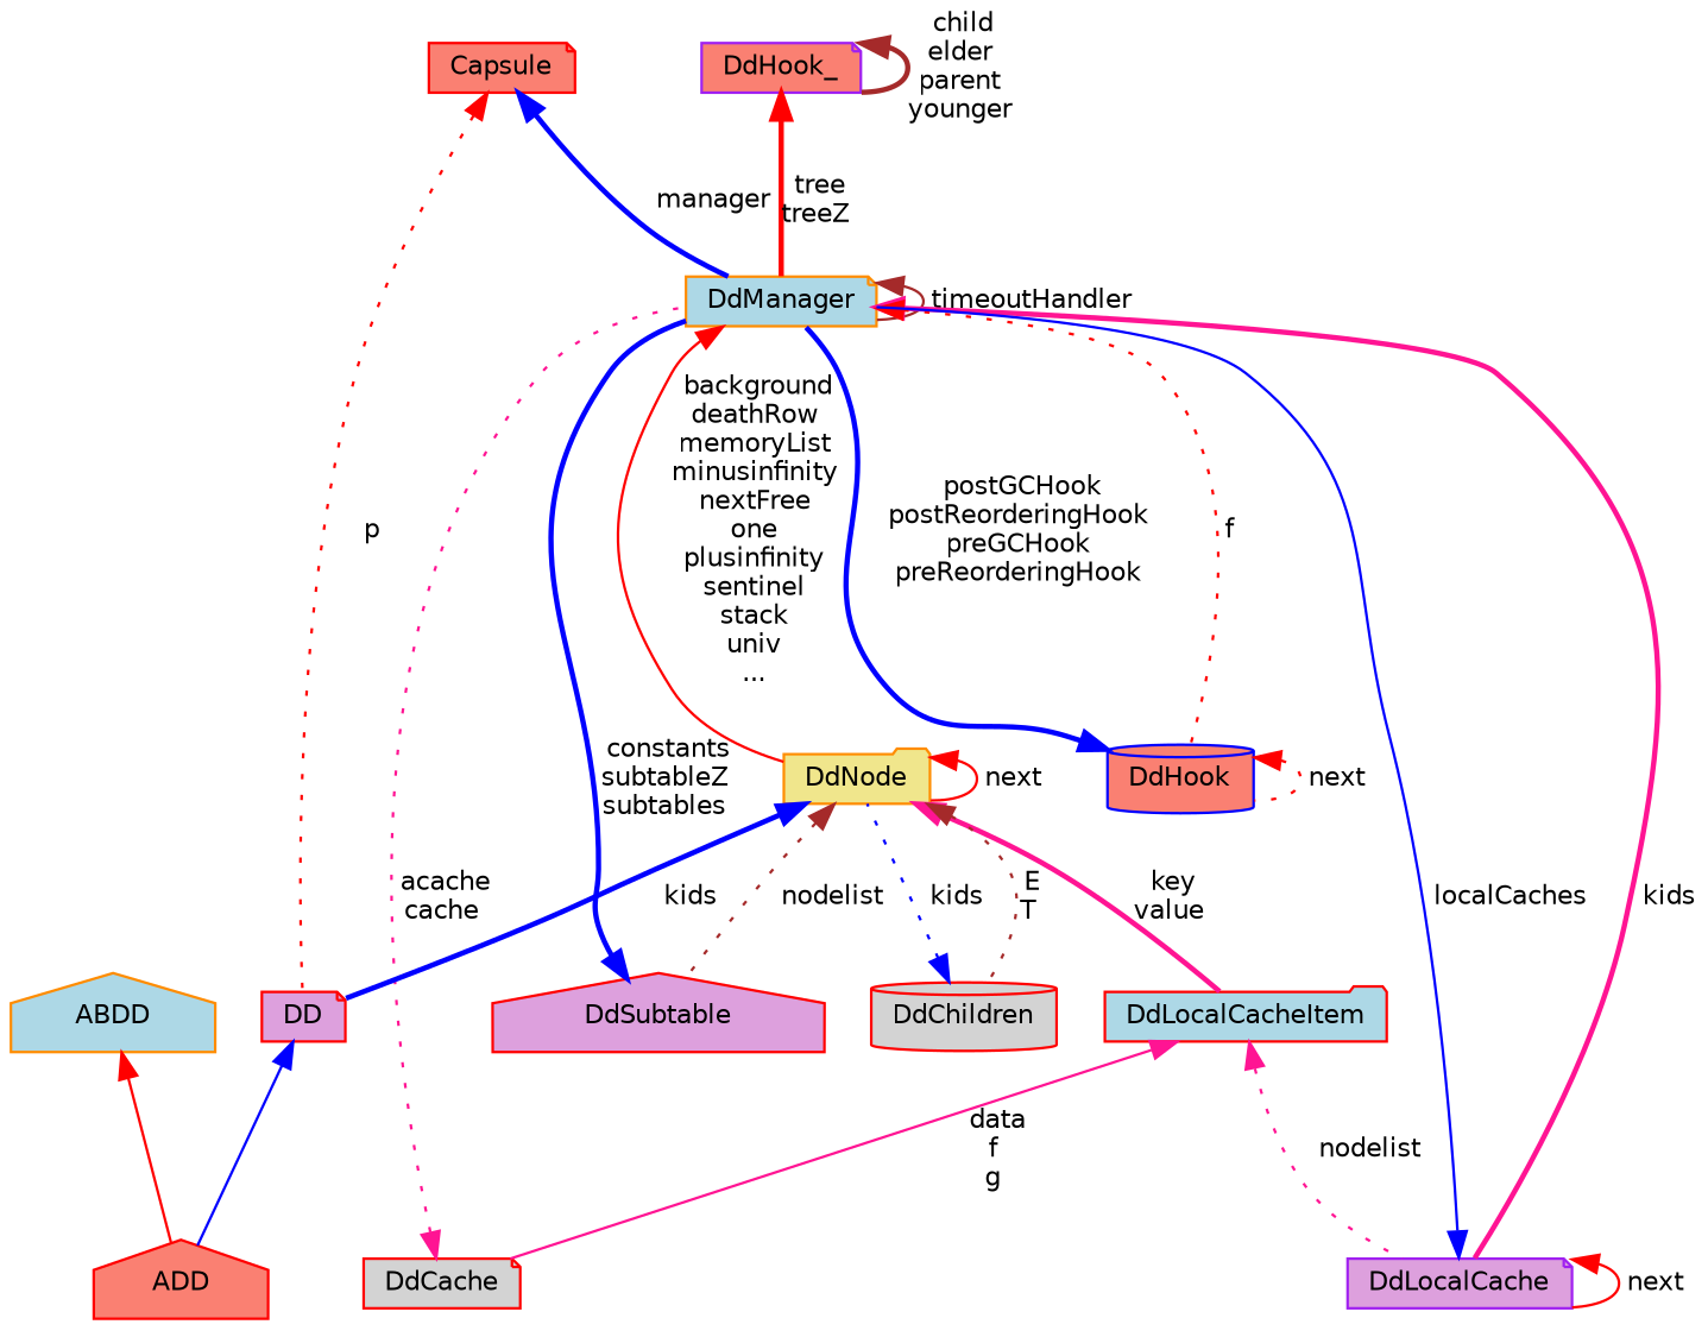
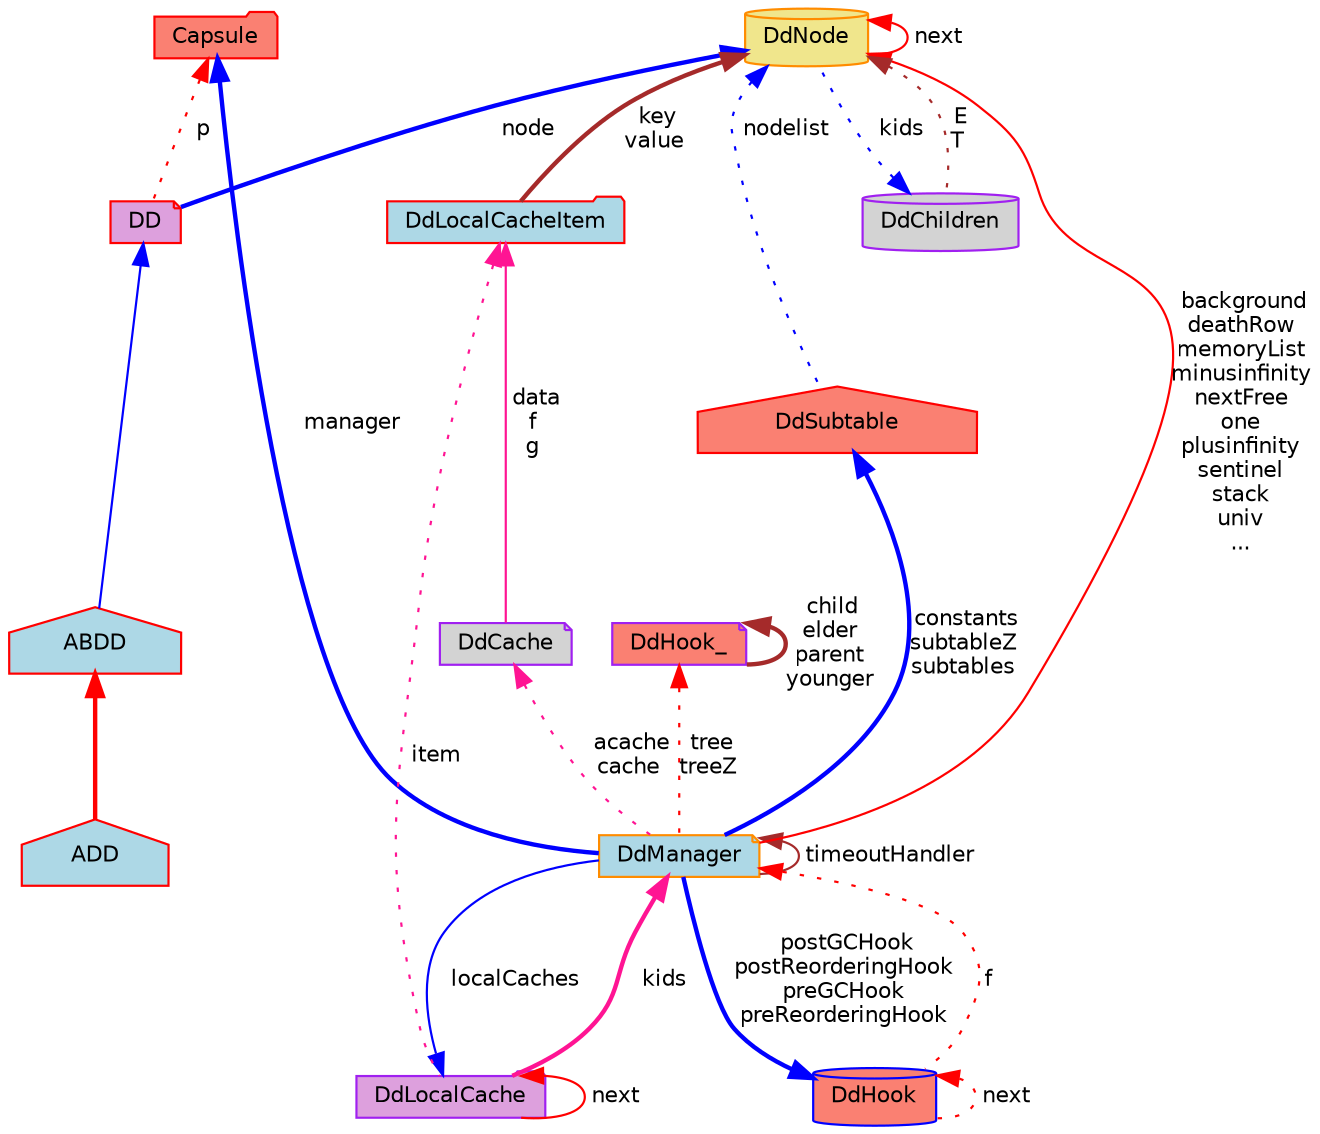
  digraph {
    node [color=red fillcolor=lightblue fontname=Helvetica fontsize=10 shape=note style=filled]
    edge [color=red dir=back fontname=Helvetica fontsize=10 labelfontname=Helvetica labelfontsize=10 style=dotted]
-   n1 [fillcolor=salmon fontcolor=black height=0.2 label=ADD shape=house width=0.4]
-   n2 [color=darkorange height=0.2 label=ABDD shape=house width=0.4]
+   n1 [fontcolor=black height=0.2 label=ADD shape=house width=0.4]
+   n2 [height=0.2 label=ABDD shape=house width=0.4]
    n3 [fillcolor=plum height=0.2 label=DD width=0.4]
-   n4 [fillcolor=salmon height=0.2 label=Capsule width=0.4]
+   n4 [fillcolor=salmon height=0.2 label=Capsule shape=folder width=0.4]
    n5 [color=darkorange height=0.2 label=DdManager width=0.4]
-   n6 [color=purple fillcolor=plum height=0.2 label=DdLocalCache width=0.4]
+   n6 [color=purple fillcolor=plum height=0.2 label=DdLocalCache shape=folder width=0.4]
    n7 [color=blue fillcolor=salmon height=0.2 label=DdHook shape=cylinder width=0.4]
    n8 [height=0.2 label=DdLocalCacheItem shape=folder width=0.4]
-   n9 [fillcolor=lightgrey height=0.2 label=DdCache width=0.4]
-   n10 [color=darkorange fillcolor=khaki height=0.2 label=DdNode shape=folder width=0.4]
-   n11 [fillcolor=lightgrey height=0.2 label=DdChildren shape=cylinder width=0.4]
-   n12 [fillcolor=plum height=0.2 label=DdSubtable shape=house width=0.4]
+   n9 [color=purple fillcolor=lightgrey height=0.2 label=DdCache width=0.4]
+   n10 [color=darkorange fillcolor=khaki height=0.2 label=DdNode shape=cylinder width=0.4]
+   n11 [color=purple fillcolor=lightgrey height=0.2 label=DdChildren shape=cylinder width=0.4]
+   n12 [fillcolor=salmon height=0.2 label=DdSubtable shape=house width=0.4]
    n13 [color=purple fillcolor=salmon height=0.2 label=DdHook_ width=0.4]
-   n2 -> n1 [style=solid]
-   n3 -> n1 [color=blue style=solid]
+   n2 -> n1 [style=bold]
+   n3 -> n2 [color=blue style=solid]
    n4 -> n3 [label=" p"]
    n4 -> n5 [color=blue label=" manager" style=bold]
    n5 -> n5 [color=brown label=" timeoutHandler" style=solid]
    n5 -> n6 [color=deeppink label=" kids" style=bold]
    n5 -> n7 [label=" f"]
    n6 -> n5 [color=blue label=" localCaches" style=solid]
    n6 -> n6 [label=" next" style=solid]
    n7 -> n5 [color=blue label=" postGCHook\npostReorderingHook\npreGCHook\npreReorderingHook" style=bold]
    n7 -> n7 [label=" next"]
-   n8 -> n6 [color=deeppink label=" nodelist"]
+   n8 -> n6 [color=deeppink label=" item"]
    n8 -> n9 [color=deeppink label=" data\nf\ng" style=solid]
    n9 -> n5 [color=deeppink label=" acache\ncache"]
-   n10 -> n3 [color=blue label=" kids" style=bold]
-   n5 -> n10 [label=" background\ndeathRow\nmemoryList\nminusinfinity\nnextFree\none\nplusinfinity\nsentinel\nstack\nuniv\n..." style=solid]
-   n10 -> n8 [color=deeppink label=" key\nvalue" style=bold]
+   n10 -> n3 [color=blue label=" node" style=bold]
+   n10 -> n5 [label=" background\ndeathRow\nmemoryList\nminusinfinity\nnextFree\none\nplusinfinity\nsentinel\nstack\nuniv\n..." style=solid]
+   n10 -> n8 [color=brown label=" key\nvalue" style=bold]
    n10 -> n10 [label=" next" style=solid]
    n10 -> n11 [color=brown label=" E\nT"]
-   n10 -> n12 [color=brown label=" nodelist"]
+   n10 -> n12 [color=blue label=" nodelist"]
    n11 -> n10 [color=blue label=" kids"]
    n12 -> n5 [color=blue label=" constants\nsubtableZ\nsubtables" style=bold]
-   n13 -> n5 [label=" tree\ntreeZ" style=bold]
+   n13 -> n5 [label=" tree\ntreeZ"]
    n13 -> n13 [color=brown label=" child\nelder\nparent\nyounger" style=bold]
  }
